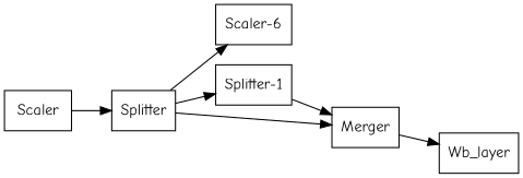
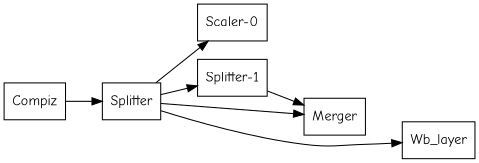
  digraph {
    fontname="Comic Neue"
    rankdir=LR
    node [fontname="Comic Neue" shape=box]
    edge [fontname="Comic Neue"]
-   Compiz [label=Scaler]
+   Compiz
    Splitter
-   "Scaler-0" [label="Scaler-6"]
+   "Scaler-0"
    n4 [label="Splitter-1"]
    Merger
    Wb_layer
    Compiz -> Splitter
    Splitter -> "Scaler-0"
    Splitter -> n4
    Splitter -> Merger
    n4 -> Merger
-   Merger -> Wb_layer
+   Splitter -> Wb_layer
  }
